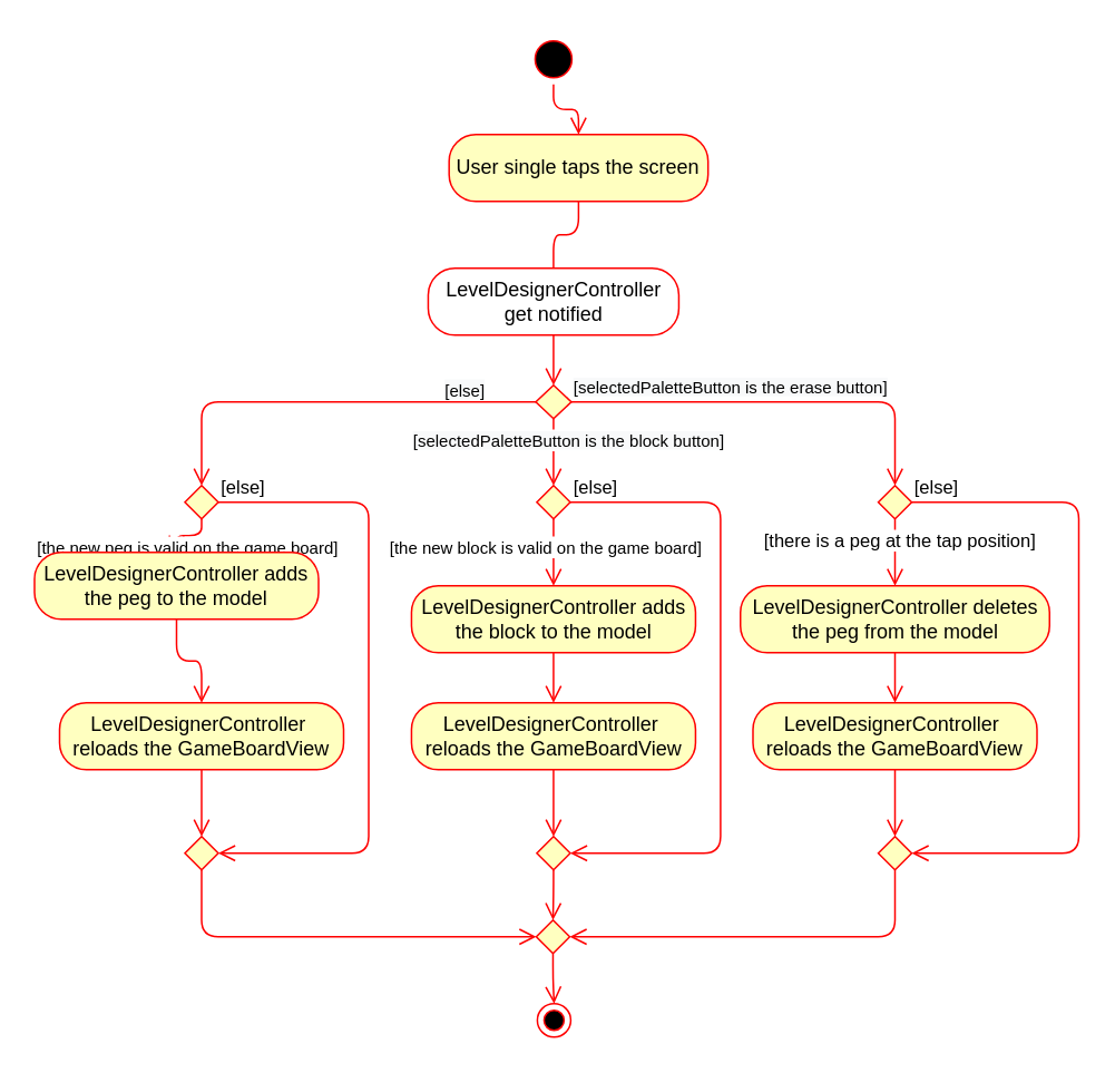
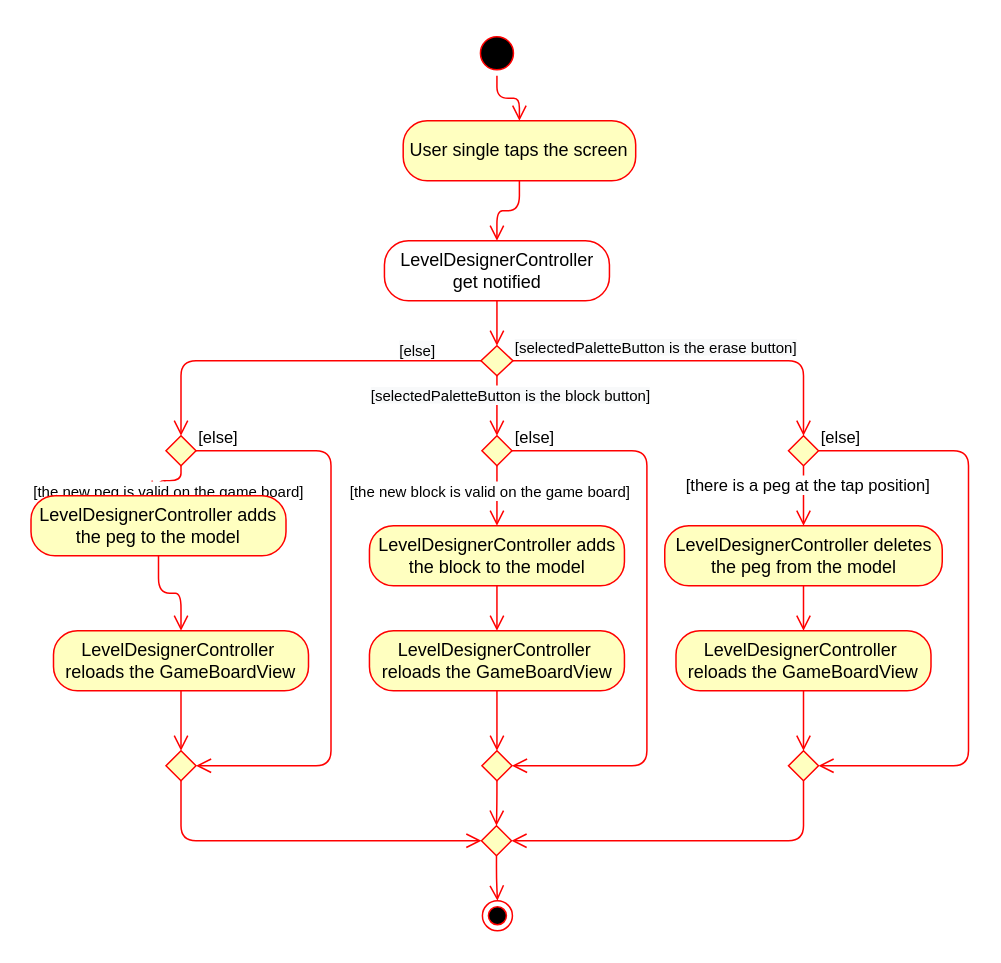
  <mxCell id="0" />
  <mxCell id="1" parent="0" />
  <mxCell id="2" value="" style="ellipse;html=1;shape=startState;fillColor=#000000;strokeColor=#ff0000;" parent="1" vertex="1"><mxGeometry x="315.63" y="20" width="30" height="30" as="geometry" /></mxCell>
  <mxCell id="3" value="" style="edgeStyle=orthogonalEdgeStyle;html=1;verticalAlign=bottom;endArrow=open;endSize=8;strokeColor=#ff0000;" parent="1" source="2" target="4" edge="1"><mxGeometry relative="1" as="geometry"><mxPoint x="330.63" y="110" as="targetPoint" /></mxGeometry></mxCell>
  <mxCell id="4" value="User single taps the screen" style="rounded=1;whiteSpace=wrap;html=1;arcSize=40;fontColor=#000000;fillColor=#ffffc0;strokeColor=#ff0000;" parent="1" vertex="1"><mxGeometry x="268.13" y="80" width="155" height="40" as="geometry" /></mxCell>
- <mxCell id="5" value="" style="edgeStyle=orthogonalEdgeStyle;html=1;verticalAlign=bottom;endArrow=none;endSize=8;strokeColor=#ff0000;entryX=0.5;entryY=0;entryDx=0;entryDy=0;" parent="1" source="4" target="6" edge="1"><mxGeometry relative="1" as="geometry"><mxPoint x="330.63" y="170" as="targetPoint" /></mxGeometry></mxCell>
+ <mxCell id="5" value="" style="edgeStyle=orthogonalEdgeStyle;html=1;verticalAlign=bottom;endArrow=open;endSize=8;strokeColor=#ff0000;entryX=0.5;entryY=0;entryDx=0;entryDy=0;" parent="1" source="4" target="6" edge="1"><mxGeometry relative="1" as="geometry"><mxPoint x="330.63" y="170" as="targetPoint" /></mxGeometry></mxCell>
  <mxCell id="6" value="LevelDesignerController get notified" style="rounded=1;whiteSpace=wrap;html=1;arcSize=40;fontColor=#000000;fillColor=#ffffff;strokeColor=#ff0000;" parent="1" vertex="1"><mxGeometry x="255.63" y="160" width="150" height="40" as="geometry" /></mxCell>
  <mxCell id="7" value="" style="edgeStyle=orthogonalEdgeStyle;html=1;verticalAlign=bottom;endArrow=open;endSize=8;strokeColor=#ff0000;entryX=0.5;entryY=0;entryDx=0;entryDy=0;" parent="1" source="6" target="8" edge="1"><mxGeometry relative="1" as="geometry"><mxPoint x="330.63" y="240" as="targetPoint" /></mxGeometry></mxCell>
  <mxCell id="8" value="" style="rhombus;whiteSpace=wrap;html=1;fillColor=#ffffc0;strokeColor=#ff0000;" parent="1" vertex="1"><mxGeometry x="320.01" y="230" width="21.25" height="20" as="geometry" /></mxCell>
  <mxCell id="9" value="&lt;span style=&quot;font-size: 10px ; text-align: center ; background-color: rgb(248 , 249 , 250)&quot;&gt;[selectedPaletteButton is the erase button]&lt;/span&gt;" style="edgeStyle=orthogonalEdgeStyle;html=1;align=left;verticalAlign=bottom;endArrow=open;endSize=8;strokeColor=#ff0000;entryX=0.5;entryY=0;entryDx=0;entryDy=0;" parent="1" source="8" target="21" edge="1"><mxGeometry x="-1" relative="1" as="geometry"><mxPoint x="545" y="310" as="targetPoint" /><Array as="points"><mxPoint x="535" y="240" /></Array><mxPoint as="offset" /></mxGeometry></mxCell>
  <mxCell id="10" value="&lt;span style=&quot;text-align: center ; background-color: rgb(248 , 249 , 250)&quot;&gt;&lt;font style=&quot;font-size: 10px&quot;&gt;[else]&lt;/font&gt;&lt;/span&gt;" style="edgeStyle=orthogonalEdgeStyle;html=1;align=left;verticalAlign=top;endArrow=open;endSize=8;strokeColor=#ff0000;entryX=0.5;entryY=0;entryDx=0;entryDy=0;" parent="1" source="8" target="11" edge="1"><mxGeometry x="-0.555" y="-20" relative="1" as="geometry"><mxPoint x="305" y="290" as="targetPoint" /><Array as="points"><mxPoint x="120" y="240" /></Array><mxPoint as="offset" /></mxGeometry></mxCell>
  <mxCell id="11" value="" style="rhombus;whiteSpace=wrap;html=1;fillColor=#ffffc0;strokeColor=#ff0000;" parent="1" vertex="1"><mxGeometry x="110" y="290" width="20" height="20" as="geometry" /></mxCell>
  <mxCell id="12" value="[else]" style="edgeStyle=orthogonalEdgeStyle;html=1;align=left;verticalAlign=bottom;endArrow=open;endSize=8;strokeColor=#ff0000;entryX=1;entryY=0.5;entryDx=0;entryDy=0;" parent="1" source="11" target="17" edge="1"><mxGeometry x="-1" relative="1" as="geometry"><mxPoint x="150" y="470" as="targetPoint" /><Array as="points"><mxPoint x="220" y="300" /><mxPoint x="220" y="510" /></Array></mxGeometry></mxCell>
  <mxCell id="13" value="&lt;font style=&quot;font-size: 10px&quot;&gt;[the new peg is valid on the game board]&lt;/font&gt;" style="edgeStyle=orthogonalEdgeStyle;html=1;align=left;verticalAlign=top;endArrow=open;endSize=8;strokeColor=#ff0000;exitX=0.5;exitY=1;exitDx=0;exitDy=0;entryX=0.5;entryY=0;entryDx=0;entryDy=0;" parent="1" source="11" target="14" edge="1"><mxGeometry x="-0.778" y="-100" relative="1" as="geometry"><mxPoint x="120" y="380" as="targetPoint" /><mxPoint as="offset" /></mxGeometry></mxCell>
  <mxCell id="14" value="LevelDesignerController adds the peg to the model" style="rounded=1;whiteSpace=wrap;html=1;arcSize=40;fontColor=#000000;fillColor=#ffffc0;strokeColor=#ff0000;" parent="1" vertex="1"><mxGeometry x="20" y="330" width="170" height="40" as="geometry" /></mxCell>
  <mxCell id="15" value="" style="edgeStyle=orthogonalEdgeStyle;html=1;verticalAlign=bottom;endArrow=open;endSize=8;strokeColor=#ff0000;entryX=0.5;entryY=0;entryDx=0;entryDy=0;" parent="1" source="14" target="18" edge="1"><mxGeometry relative="1" as="geometry"><mxPoint x="120" y="440" as="targetPoint" /></mxGeometry></mxCell>
  <mxCell id="16" value="" style="rhombus;whiteSpace=wrap;html=1;fillColor=#ffffc0;strokeColor=#ff0000;" parent="1" vertex="1"><mxGeometry x="320.32" y="550" width="20" height="20" as="geometry" /></mxCell>
  <mxCell id="17" value="" style="rhombus;whiteSpace=wrap;html=1;fillColor=#ffffc0;strokeColor=#ff0000;" parent="1" vertex="1"><mxGeometry x="110" y="500" width="20" height="20" as="geometry" /></mxCell>
  <mxCell id="18" value="&lt;span&gt;LevelDesignerController&amp;nbsp;&lt;br&gt;reloads the GameBoardView&lt;br&gt;&lt;/span&gt;" style="rounded=1;whiteSpace=wrap;html=1;arcSize=40;fontColor=#000000;fillColor=#ffffc0;strokeColor=#ff0000;" parent="1" vertex="1"><mxGeometry x="35" y="420" width="170" height="40" as="geometry" /></mxCell>
  <mxCell id="19" value="" style="edgeStyle=orthogonalEdgeStyle;html=1;verticalAlign=bottom;endArrow=open;endSize=8;strokeColor=#ff0000;entryX=0.5;entryY=0;entryDx=0;entryDy=0;" parent="1" source="18" target="17" edge="1"><mxGeometry relative="1" as="geometry"><mxPoint x="120" y="500" as="targetPoint" /></mxGeometry></mxCell>
  <mxCell id="20" value="" style="rhombus;whiteSpace=wrap;html=1;fillColor=#ffffc0;strokeColor=#ff0000;" parent="1" vertex="1"><mxGeometry x="525" y="500" width="20" height="20" as="geometry" /></mxCell>
  <mxCell id="21" value="" style="rhombus;whiteSpace=wrap;html=1;fillColor=#ffffc0;strokeColor=#ff0000;" parent="1" vertex="1"><mxGeometry x="525" y="290" width="20" height="20" as="geometry" /></mxCell>
  <mxCell id="22" value="[else]" style="edgeStyle=orthogonalEdgeStyle;html=1;align=left;verticalAlign=bottom;endArrow=open;endSize=8;strokeColor=#ff0000;entryX=1;entryY=0.5;entryDx=0;entryDy=0;" parent="1" source="21" target="20" edge="1"><mxGeometry x="-1" relative="1" as="geometry"><mxPoint x="715" y="340" as="targetPoint" /><Array as="points"><mxPoint x="645" y="300" /><mxPoint x="645" y="510" /></Array></mxGeometry></mxCell>
  <mxCell id="23" value="[there is a peg at the tap position]" style="edgeStyle=orthogonalEdgeStyle;html=1;align=left;verticalAlign=top;endArrow=open;endSize=8;strokeColor=#ff0000;exitX=0.5;exitY=1;exitDx=0;exitDy=0;entryX=0.5;entryY=0;entryDx=0;entryDy=0;" parent="1" source="21" target="25" edge="1"><mxGeometry x="-1" y="-80" relative="1" as="geometry"><mxPoint x="535" y="350" as="targetPoint" /><mxPoint as="offset" /></mxGeometry></mxCell>
  <mxCell id="24" value="" style="edgeStyle=orthogonalEdgeStyle;html=1;verticalAlign=bottom;endArrow=open;endSize=8;strokeColor=#ff0000;exitX=0.5;exitY=1;exitDx=0;exitDy=0;entryX=0.5;entryY=0;entryDx=0;entryDy=0;" parent="1" source="25" target="26" edge="1"><mxGeometry relative="1" as="geometry"><mxPoint x="534.76" y="480" as="targetPoint" /><mxPoint x="534.76" y="400" as="sourcePoint" /></mxGeometry></mxCell>
  <mxCell id="25" value="LevelDesignerController deletes the peg from the model" style="rounded=1;whiteSpace=wrap;html=1;arcSize=40;fontColor=#000000;fillColor=#ffffc0;strokeColor=#ff0000;" parent="1" vertex="1"><mxGeometry x="442.5" y="350" width="185" height="40" as="geometry" /></mxCell>
  <mxCell id="26" value="&lt;span&gt;LevelDesignerController&amp;nbsp;&lt;br&gt;reloads the GameBoardView&lt;br&gt;&lt;/span&gt;" style="rounded=1;whiteSpace=wrap;html=1;arcSize=40;fontColor=#000000;fillColor=#ffffc0;strokeColor=#ff0000;" parent="1" vertex="1"><mxGeometry x="450" y="420" width="170" height="40" as="geometry" /></mxCell>
  <mxCell id="27" value="" style="edgeStyle=orthogonalEdgeStyle;html=1;verticalAlign=bottom;endArrow=open;endSize=8;strokeColor=#ff0000;entryX=0.5;entryY=0;entryDx=0;entryDy=0;exitX=0.5;exitY=1;exitDx=0;exitDy=0;" parent="1" source="26" target="20" edge="1"><mxGeometry relative="1" as="geometry"><mxPoint x="315" y="510" as="targetPoint" /><mxPoint x="315" y="470" as="sourcePoint" /><Array as="points"><mxPoint x="535" y="470" /><mxPoint x="535" y="470" /></Array></mxGeometry></mxCell>
  <mxCell id="28" value="" style="edgeStyle=orthogonalEdgeStyle;html=1;verticalAlign=bottom;endArrow=open;endSize=8;strokeColor=#ff0000;entryX=0;entryY=0.5;entryDx=0;entryDy=0;exitX=0.5;exitY=1;exitDx=0;exitDy=0;" parent="1" source="17" target="16" edge="1"><mxGeometry relative="1" as="geometry"><mxPoint x="315" y="510" as="targetPoint" /><mxPoint x="315" y="470" as="sourcePoint" /></mxGeometry></mxCell>
  <mxCell id="29" value="" style="edgeStyle=orthogonalEdgeStyle;html=1;verticalAlign=bottom;endArrow=open;endSize=8;strokeColor=#ff0000;entryX=1;entryY=0.5;entryDx=0;entryDy=0;exitX=0.5;exitY=1;exitDx=0;exitDy=0;" parent="1" source="20" target="16" edge="1"><mxGeometry relative="1" as="geometry"><mxPoint x="420" y="570" as="targetPoint" /><mxPoint x="315" y="530" as="sourcePoint" /></mxGeometry></mxCell>
  <mxCell id="30" value="" style="ellipse;html=1;shape=endState;fillColor=#000000;strokeColor=#ff0000;" parent="1" vertex="1"><mxGeometry x="320.95" y="600" width="20" height="20" as="geometry" /></mxCell>
  <mxCell id="31" value="" style="edgeStyle=orthogonalEdgeStyle;html=1;verticalAlign=bottom;endArrow=open;endSize=8;strokeColor=#ff0000;entryX=0.5;entryY=0;entryDx=0;entryDy=0;exitX=0.5;exitY=1;exitDx=0;exitDy=0;" parent="1" source="16" target="30" edge="1"><mxGeometry relative="1" as="geometry"><mxPoint x="225.32" y="510" as="targetPoint" /><mxPoint x="225.32" y="470" as="sourcePoint" /></mxGeometry></mxCell>
  <mxCell id="32" value="" style="rhombus;whiteSpace=wrap;html=1;fillColor=#ffffc0;strokeColor=#ff0000;" vertex="1" parent="1"><mxGeometry x="320.63" y="290" width="20" height="20" as="geometry" /></mxCell>
  <mxCell id="33" value="[else]" style="edgeStyle=orthogonalEdgeStyle;html=1;align=left;verticalAlign=bottom;endArrow=open;endSize=8;strokeColor=#ff0000;entryX=1;entryY=0.5;entryDx=0;entryDy=0;" edge="1" parent="1" source="32" target="37"><mxGeometry x="-1" relative="1" as="geometry"><mxPoint x="360.63" y="470" as="targetPoint" /><Array as="points"><mxPoint x="430.63" y="300" /><mxPoint x="430.63" y="510" /></Array></mxGeometry></mxCell>
  <mxCell id="34" value="&lt;font style=&quot;font-size: 10px&quot;&gt;[the new block is valid on the game board]&lt;/font&gt;" style="edgeStyle=orthogonalEdgeStyle;html=1;align=left;verticalAlign=top;endArrow=open;endSize=8;strokeColor=#ff0000;exitX=0.5;exitY=1;exitDx=0;exitDy=0;entryX=0.5;entryY=0;entryDx=0;entryDy=0;" edge="1" parent="1" source="32" target="35"><mxGeometry x="-0.778" y="-100" relative="1" as="geometry"><mxPoint x="330.63" y="380" as="targetPoint" /><mxPoint as="offset" /></mxGeometry></mxCell>
  <mxCell id="35" value="LevelDesignerController adds the block to the model" style="rounded=1;whiteSpace=wrap;html=1;arcSize=40;fontColor=#000000;fillColor=#ffffc0;strokeColor=#ff0000;" vertex="1" parent="1"><mxGeometry x="245.63" y="350" width="170" height="40" as="geometry" /></mxCell>
  <mxCell id="36" value="" style="edgeStyle=orthogonalEdgeStyle;html=1;verticalAlign=bottom;endArrow=open;endSize=8;strokeColor=#ff0000;entryX=0.5;entryY=0;entryDx=0;entryDy=0;" edge="1" parent="1" source="35" target="38"><mxGeometry relative="1" as="geometry"><mxPoint x="330.63" y="440" as="targetPoint" /></mxGeometry></mxCell>
  <mxCell id="37" value="" style="rhombus;whiteSpace=wrap;html=1;fillColor=#ffffc0;strokeColor=#ff0000;" vertex="1" parent="1"><mxGeometry x="320.63" y="500" width="20" height="20" as="geometry" /></mxCell>
  <mxCell id="38" value="&lt;span&gt;LevelDesignerController&amp;nbsp;&lt;br&gt;reloads the GameBoardView&lt;br&gt;&lt;/span&gt;" style="rounded=1;whiteSpace=wrap;html=1;arcSize=40;fontColor=#000000;fillColor=#ffffc0;strokeColor=#ff0000;" vertex="1" parent="1"><mxGeometry x="245.63" y="420" width="170" height="40" as="geometry" /></mxCell>
  <mxCell id="39" value="" style="edgeStyle=orthogonalEdgeStyle;html=1;verticalAlign=bottom;endArrow=open;endSize=8;strokeColor=#ff0000;entryX=0.5;entryY=0;entryDx=0;entryDy=0;" edge="1" parent="1" source="38" target="37"><mxGeometry relative="1" as="geometry"><mxPoint x="330.63" y="500" as="targetPoint" /></mxGeometry></mxCell>
  <mxCell id="40" value="&lt;span style=&quot;font-size: 10px ; text-align: center ; background-color: rgb(248 , 249 , 250)&quot;&gt;[selectedPaletteButton is the block button]&lt;/span&gt;" style="edgeStyle=orthogonalEdgeStyle;html=1;align=left;verticalAlign=top;endArrow=open;endSize=8;strokeColor=#ff0000;entryX=0.5;entryY=0;entryDx=0;entryDy=0;exitX=0.5;exitY=1;exitDx=0;exitDy=0;" edge="1" parent="1" source="8" target="32"><mxGeometry x="-0.99" y="-86" relative="1" as="geometry"><mxPoint x="130" y="300" as="targetPoint" /><Array as="points"><mxPoint x="331" y="270" /><mxPoint x="331" y="270" /></Array><mxPoint as="offset" /><mxPoint x="285" y="260" as="sourcePoint" /></mxGeometry></mxCell>
  <mxCell id="41" value="" style="edgeStyle=orthogonalEdgeStyle;html=1;verticalAlign=bottom;endArrow=open;endSize=8;strokeColor=#ff0000;entryX=0.5;entryY=0;entryDx=0;entryDy=0;exitX=0.5;exitY=1;exitDx=0;exitDy=0;" edge="1" parent="1" source="37" target="16"><mxGeometry relative="1" as="geometry"><mxPoint x="130" y="510" as="targetPoint" /><mxPoint x="130" y="470" as="sourcePoint" /></mxGeometry></mxCell>
